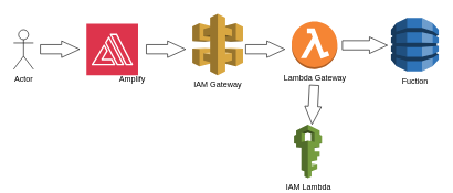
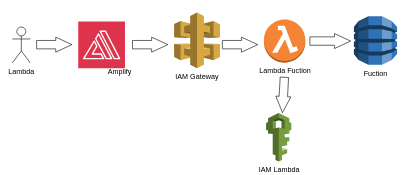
  <mxCell id="0" />
  <mxCell id="1" parent="0" />
  <mxCell id="2" value="IAM Gateway" style="outlineConnect=0;dashed=0;verticalLabelPosition=bottom;verticalAlign=top;align=center;html=1;shape=mxgraph.aws3.api_gateway;fillColor=#D9A741;gradientColor=none;" vertex="1" parent="1"><mxGeometry x="290" y="20.5" width="76.5" height="93" as="geometry" /></mxCell>
- <mxCell id="3" value="Lambda Gateway" style="outlineConnect=0;dashed=0;verticalLabelPosition=bottom;verticalAlign=top;align=center;html=1;shape=mxgraph.aws3.lambda_function;fillColor=#F58534;gradientColor=none;" vertex="1" parent="1"><mxGeometry x="440" y="32" width="69" height="72" as="geometry" /></mxCell>
+ <mxCell id="3" value="Lambda Fuction" style="outlineConnect=0;dashed=0;verticalLabelPosition=bottom;verticalAlign=top;align=center;html=1;shape=mxgraph.aws3.lambda_function;fillColor=#F58534;gradientColor=none;" vertex="1" parent="1"><mxGeometry x="440" y="32" width="69" height="72" as="geometry" /></mxCell>
  <mxCell id="4" value="Fuction" style="outlineConnect=0;dashed=0;verticalLabelPosition=bottom;verticalAlign=top;align=center;html=1;shape=mxgraph.aws3.dynamo_db;fillColor=#2E73B8;gradientColor=none;" vertex="1" parent="1"><mxGeometry x="590" y="26.5" width="72" height="81" as="geometry" /></mxCell>
  <mxCell id="5" value="" style="sketch=0;points=[[0,0,0],[0.25,0,0],[0.5,0,0],[0.75,0,0],[1,0,0],[0,1,0],[0.25,1,0],[0.5,1,0],[0.75,1,0],[1,1,0],[0,0.25,0],[0,0.5,0],[0,0.75,0],[1,0.25,0],[1,0.5,0],[1,0.75,0]];outlineConnect=0;fontColor=#232F3E;fillColor=#DD344C;strokeColor=#ffffff;dashed=0;verticalLabelPosition=bottom;verticalAlign=top;align=center;html=1;fontSize=12;fontStyle=0;aspect=fixed;shape=mxgraph.aws4.resourceIcon;resIcon=mxgraph.aws4.amplify;" vertex="1" parent="1"><mxGeometry x="130" y="35.5" width="78" height="78" as="geometry" /></mxCell>
  <mxCell id="6" value="IAM Lambda" style="outlineConnect=0;dashed=0;verticalLabelPosition=bottom;verticalAlign=top;align=center;html=1;shape=mxgraph.aws3.iam;fillColor=#759C3E;gradientColor=none;" vertex="1" parent="1"><mxGeometry x="443.5" y="188" width="42" height="81" as="geometry" /></mxCell>
  <mxCell id="7" value="Amplify" style="text;html=1;align=center;verticalAlign=middle;resizable=0;points=[];autosize=1;strokeColor=none;fillColor=none;" vertex="1" parent="1"><mxGeometry x="169" y="104.5" width="60" height="30" as="geometry" /></mxCell>
- <mxCell id="8" value="Actor" style="shape=umlActor;verticalLabelPosition=bottom;verticalAlign=top;html=1;outlineConnect=0;" vertex="1" parent="1"><mxGeometry x="20" y="44.5" width="30" height="60" as="geometry" /></mxCell>
+ <mxCell id="8" value="Lambda" style="shape=umlActor;verticalLabelPosition=bottom;verticalAlign=top;html=1;outlineConnect=0;" vertex="1" parent="1"><mxGeometry x="20" y="44.5" width="30" height="60" as="geometry" /></mxCell>
  <mxCell id="9" value="" style="shape=flexArrow;endArrow=classic;html=1;rounded=0;endWidth=10;endSize=8.67;width=14;" edge="1" parent="1"><mxGeometry width="50" height="50" relative="1" as="geometry"><mxPoint x="60" y="74" as="sourcePoint" /><mxPoint x="120" y="74" as="targetPoint" /></mxGeometry></mxCell>
  <mxCell id="10" value="" style="shape=flexArrow;endArrow=classic;html=1;rounded=0;endWidth=10;endSize=8.67;width=14;" edge="1" parent="1"><mxGeometry width="50" height="50" relative="1" as="geometry"><mxPoint x="220" y="74" as="sourcePoint" /><mxPoint x="280" y="74" as="targetPoint" /></mxGeometry></mxCell>
  <mxCell id="11" value="" style="shape=flexArrow;endArrow=classic;html=1;rounded=0;endWidth=10;endSize=8.67;width=14;" edge="1" parent="1"><mxGeometry width="50" height="50" relative="1" as="geometry"><mxPoint x="474" y="128" as="sourcePoint" /><mxPoint x="470.716" y="188" as="targetPoint" /></mxGeometry></mxCell>
  <mxCell id="12" value="" style="shape=flexArrow;endArrow=classic;html=1;rounded=0;endWidth=10;endSize=8.67;width=14;" edge="1" parent="1"><mxGeometry width="50" height="50" relative="1" as="geometry"><mxPoint x="370" y="74" as="sourcePoint" /><mxPoint x="430" y="74" as="targetPoint" /></mxGeometry></mxCell>
  <mxCell id="13" value="" style="shape=flexArrow;endArrow=classic;html=1;rounded=0;endWidth=10;endSize=8.67;width=14;" edge="1" parent="1"><mxGeometry width="50" height="50" relative="1" as="geometry"><mxPoint x="516" y="68" as="sourcePoint" /><mxPoint x="585" y="68" as="targetPoint" /></mxGeometry></mxCell>
